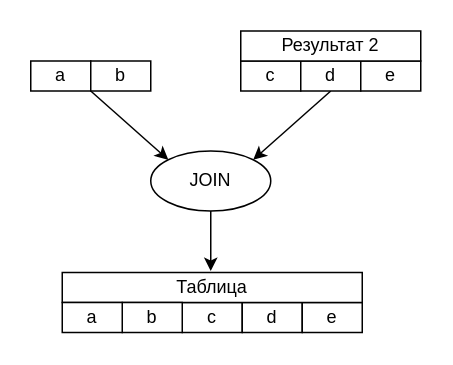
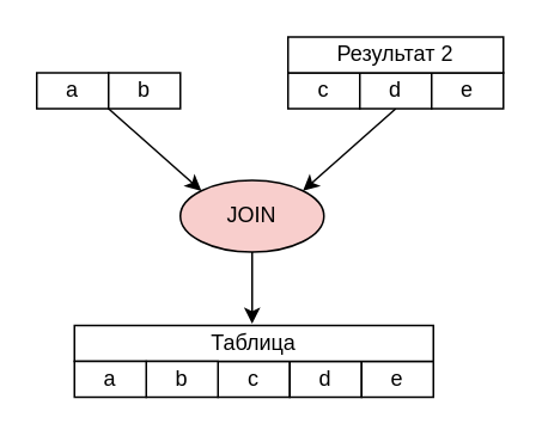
  <mxCell id="0" />
  <mxCell id="1" parent="0" />
- <mxCell id="2" value="JOIN" style="ellipse;whiteSpace=wrap;html=1;" vertex="1" parent="1"><mxGeometry x="100" y="100" width="80" height="40" as="geometry" /></mxCell>
+ <mxCell id="2" value="JOIN" style="ellipse;whiteSpace=wrap;html=1;fillColor=#f8cecc;" vertex="1" parent="1"><mxGeometry x="100" y="100" width="80" height="40" as="geometry" /></mxCell>
  <mxCell id="3" value="" style="endArrow=classic;html=1;rounded=0;entryX=0;entryY=0;entryDx=0;entryDy=0;" edge="1" parent="1"><mxGeometry width="50" height="50" relative="1" as="geometry"><mxPoint x="140" y="140" as="sourcePoint" /><mxPoint x="140" y="180" as="targetPoint" /></mxGeometry></mxCell>
  <mxCell id="4" value="" style="endArrow=classic;html=1;rounded=0;entryX=0;entryY=0;entryDx=0;entryDy=0;" edge="1" parent="1" target="2"><mxGeometry width="50" height="50" relative="1" as="geometry"><mxPoint x="60" y="60" as="sourcePoint" /><mxPoint x="110" y="10" as="targetPoint" /></mxGeometry></mxCell>
  <mxCell id="5" value="" style="endArrow=classic;html=1;rounded=0;entryX=1;entryY=0;entryDx=0;entryDy=0;" edge="1" parent="1" target="2"><mxGeometry width="50" height="50" relative="1" as="geometry"><mxPoint x="220" y="60" as="sourcePoint" /><mxPoint x="270" y="10" as="targetPoint" /></mxGeometry></mxCell>
  <mxCell id="6" value="a" style="rounded=0;whiteSpace=wrap;html=1;" vertex="1" parent="1"><mxGeometry x="20" y="40" width="40" height="20" as="geometry" /></mxCell>
  <mxCell id="7" value="b" style="rounded=0;whiteSpace=wrap;html=1;" vertex="1" parent="1"><mxGeometry x="60" y="40" width="40" height="20" as="geometry" /></mxCell>
  <mxCell id="8" value="c" style="rounded=0;whiteSpace=wrap;html=1;" vertex="1" parent="1"><mxGeometry x="160" y="40" width="40" height="20" as="geometry" /></mxCell>
  <mxCell id="9" value="d" style="rounded=0;whiteSpace=wrap;html=1;" vertex="1" parent="1"><mxGeometry x="200" y="40" width="40" height="20" as="geometry" /></mxCell>
  <mxCell id="10" value="e" style="rounded=0;whiteSpace=wrap;html=1;" vertex="1" parent="1"><mxGeometry x="240" y="40" width="40" height="20" as="geometry" /></mxCell>
  <mxCell id="11" value="Результат 2" style="rounded=0;whiteSpace=wrap;html=1;" vertex="1" parent="1"><mxGeometry x="160" y="20" width="120" height="20" as="geometry" /></mxCell>
  <mxCell id="12" value="c" style="rounded=0;whiteSpace=wrap;html=1;" vertex="1" parent="1"><mxGeometry x="121" y="201" width="40" height="20" as="geometry" /></mxCell>
  <mxCell id="13" value="d" style="rounded=0;whiteSpace=wrap;html=1;" vertex="1" parent="1"><mxGeometry x="161" y="201" width="40" height="20" as="geometry" /></mxCell>
  <mxCell id="14" value="e" style="rounded=0;whiteSpace=wrap;html=1;" vertex="1" parent="1"><mxGeometry x="201" y="201" width="40" height="20" as="geometry" /></mxCell>
  <mxCell id="15" value="Таблица" style="rounded=0;whiteSpace=wrap;html=1;" vertex="1" parent="1"><mxGeometry x="41" y="181" width="200" height="20" as="geometry" /></mxCell>
  <mxCell id="16" value="b" style="rounded=0;whiteSpace=wrap;html=1;" vertex="1" parent="1"><mxGeometry x="81" y="201" width="40" height="20" as="geometry" /></mxCell>
  <mxCell id="17" value="a" style="rounded=0;whiteSpace=wrap;html=1;" vertex="1" parent="1"><mxGeometry x="41" y="201" width="40" height="20" as="geometry" /></mxCell>
